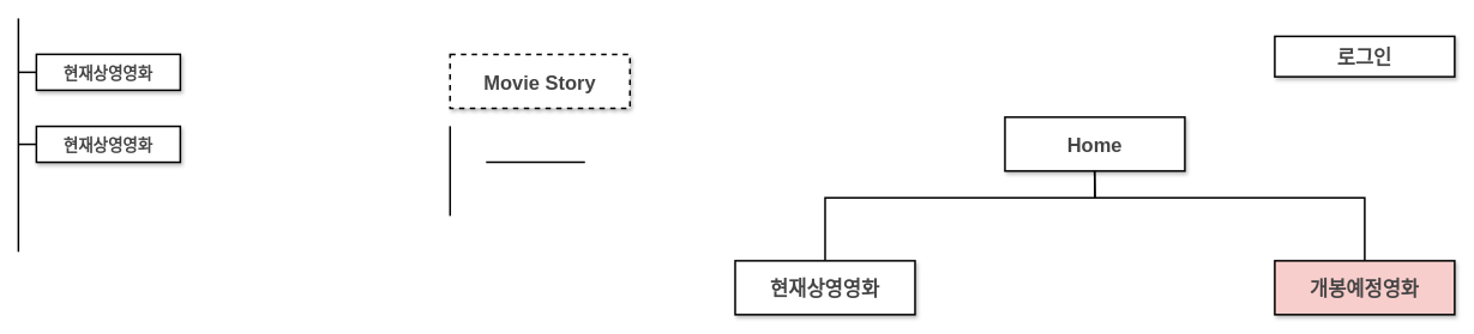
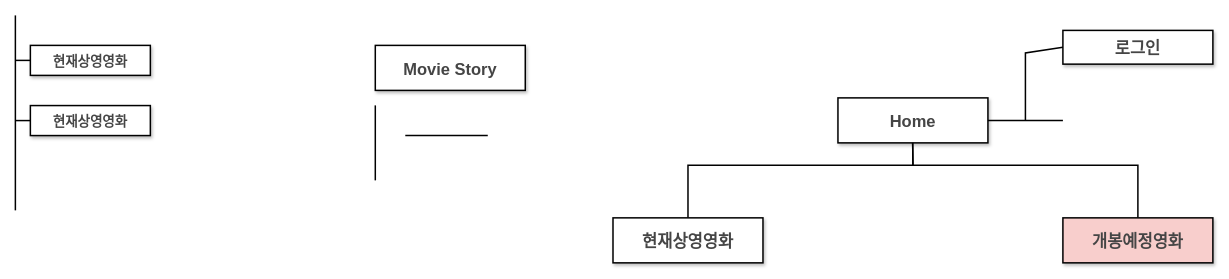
  <mxCell id="0" />
  <mxCell id="1" parent="0" />
  <mxCell id="2" value="Home" style="rounded=0;strokeColor=default;shadow=1;fontStyle=1;fontSize=22;labelBackgroundColor=none;strokeWidth=2;fontColor=#454545;" parent="1" vertex="1"><mxGeometry x="1117" y="130" width="200" height="60" as="geometry" /></mxCell>
  <mxCell id="3" value="" style="strokeWidth=2;endArrow=none;endFill=0;fontStyle=1;orthogonal=1;labelBackgroundColor=none;fontColor=default;rounded=0;" parent="1" edge="1"><mxGeometry width="100" height="100" relative="1" as="geometry"><mxPoint x="500" y="140" as="sourcePoint" /><mxPoint x="500" y="240" as="targetPoint" /></mxGeometry></mxCell>
- <mxCell id="4" value="Movie Story" style="rounded=0;strokeColor=default;shadow=1;fontStyle=1;fontSize=22;labelBackgroundColor=none;strokeWidth=2;verticalAlign=middle;horizontal=1;fontFamily=Helvetica;spacing=2;fontColor=#454545;dashed=1;" parent="1" vertex="1"><mxGeometry x="500" y="60" width="200" height="60" as="geometry" /></mxCell>
+ <mxCell id="4" value="Movie Story" style="rounded=0;strokeColor=default;shadow=1;fontStyle=1;fontSize=22;labelBackgroundColor=none;strokeWidth=2;verticalAlign=middle;horizontal=1;fontFamily=Helvetica;spacing=2;fontColor=#454545;" parent="1" vertex="1"><mxGeometry x="500" y="60" width="200" height="60" as="geometry" /></mxCell>
  <mxCell id="5" value="" style="strokeWidth=2;endArrow=none;endFill=0;fontStyle=1;orthogonal=1;labelBackgroundColor=none;fontColor=default;rounded=0;" parent="1" edge="1"><mxGeometry width="100" height="100" relative="1" as="geometry"><mxPoint x="1216.63" y="190" as="sourcePoint" /><mxPoint x="1517" y="290" as="targetPoint" /><Array as="points"><mxPoint x="1217" y="220" /><mxPoint x="1517" y="220" /></Array></mxGeometry></mxCell>
  <mxCell id="6" value="" style="strokeWidth=2;endArrow=none;endFill=0;fontStyle=1;orthogonal=1;labelBackgroundColor=none;fontColor=default;rounded=0;" parent="1" edge="1"><mxGeometry width="100" height="100" relative="1" as="geometry"><mxPoint x="1216.63" y="190" as="sourcePoint" /><mxPoint x="917" y="290" as="targetPoint" /><Array as="points"><mxPoint x="1217" y="220" /><mxPoint x="917" y="220" /></Array></mxGeometry></mxCell>
  <mxCell id="7" value="현재상영영화" style="rounded=0;strokeColor=default;shadow=1;fontStyle=1;fontSize=22;labelBackgroundColor=none;strokeWidth=2;verticalAlign=middle;horizontal=1;textShadow=0;fontColor=#454545;" parent="1" vertex="1"><mxGeometry x="817" y="290" width="200" height="60" as="geometry" /></mxCell>
  <mxCell id="8" value="개봉예정영화" style="rounded=0;strokeColor=default;shadow=1;fontStyle=1;fontSize=22;labelBackgroundColor=none;strokeWidth=2;verticalAlign=middle;horizontal=1;fontColor=#454545;fillColor=#f8cecc;" parent="1" vertex="1"><mxGeometry x="1417" y="290" width="200" height="60" as="geometry" /></mxCell>
  <mxCell id="9" value="로그인" style="rounded=0;strokeColor=default;shadow=1;fontStyle=1;fontSize=22;labelBackgroundColor=none;strokeWidth=2;fontColor=#454545;" parent="1" vertex="1"><mxGeometry x="1417" y="40" width="200" height="45" as="geometry" /></mxCell>
+ <mxCell id="10" value="" style="strokeWidth=2;endArrow=none;endFill=0;fontStyle=1;orthogonal=1;labelBackgroundColor=none;fontColor=default;rounded=0;exitX=1;exitY=0.5;exitDx=0;exitDy=0;entryX=0;entryY=0.5;entryDx=0;entryDy=0;" parent="1" source="2" target="9" edge="1"><mxGeometry width="100" height="100" relative="1" as="geometry"><mxPoint x="1367" y="100" as="sourcePoint" /><mxPoint x="1367" y="70" as="targetPoint" /><Array as="points"><mxPoint x="1417" y="160" /><mxPoint x="1367" y="160" /><mxPoint x="1367" y="70" /></Array></mxGeometry></mxCell>
  <mxCell id="11" value="현재상영영화" style="rounded=0;strokeColor=default;shadow=1;fontStyle=1;fontSize=18;labelBackgroundColor=none;strokeWidth=2;verticalAlign=middle;horizontal=1;textShadow=0;fontColor=#454545;" parent="1" vertex="1"><mxGeometry x="40" y="60" width="160" height="40" as="geometry" /></mxCell>
  <mxCell id="12" value="" style="strokeWidth=2;endArrow=none;endFill=0;fontStyle=1;orthogonal=1;labelBackgroundColor=none;fontColor=default;rounded=0;" parent="1" edge="1"><mxGeometry width="100" height="100" relative="1" as="geometry"><mxPoint x="20" y="20" as="sourcePoint" /><mxPoint x="20" y="280" as="targetPoint" /></mxGeometry></mxCell>
  <mxCell id="13" value="" style="strokeWidth=2;endArrow=none;endFill=0;fontStyle=1;orthogonal=1;labelBackgroundColor=none;fontColor=default;rounded=0;entryX=0;entryY=0.5;entryDx=0;entryDy=0;" parent="1" target="11" edge="1"><mxGeometry width="100" height="100" relative="1" as="geometry"><mxPoint x="20" y="80" as="sourcePoint" /><mxPoint x="30" y="100" as="targetPoint" /></mxGeometry></mxCell>
  <mxCell id="14" value="" style="strokeWidth=2;endArrow=none;endFill=0;fontStyle=1;orthogonal=1;labelBackgroundColor=none;fontColor=default;rounded=0;" parent="1" edge="1"><mxGeometry width="100" height="100" relative="1" as="geometry"><mxPoint x="540" y="180" as="sourcePoint" /><mxPoint x="650" y="180" as="targetPoint" /></mxGeometry></mxCell>
  <mxCell id="15" value="현재상영영화" style="rounded=0;strokeColor=default;shadow=1;fontStyle=1;fontSize=18;labelBackgroundColor=none;strokeWidth=2;verticalAlign=middle;horizontal=1;textShadow=0;fontColor=#454545;" parent="1" vertex="1"><mxGeometry x="40" y="140.25" width="160" height="40" as="geometry" /></mxCell>
  <mxCell id="16" value="" style="strokeWidth=2;endArrow=none;endFill=0;fontStyle=1;orthogonal=1;labelBackgroundColor=none;fontColor=default;rounded=0;entryX=0;entryY=0.5;entryDx=0;entryDy=0;" parent="1" target="15" edge="1"><mxGeometry width="100" height="100" relative="1" as="geometry"><mxPoint x="20" y="160.25" as="sourcePoint" /><mxPoint x="30" y="180.25" as="targetPoint" /></mxGeometry></mxCell>
